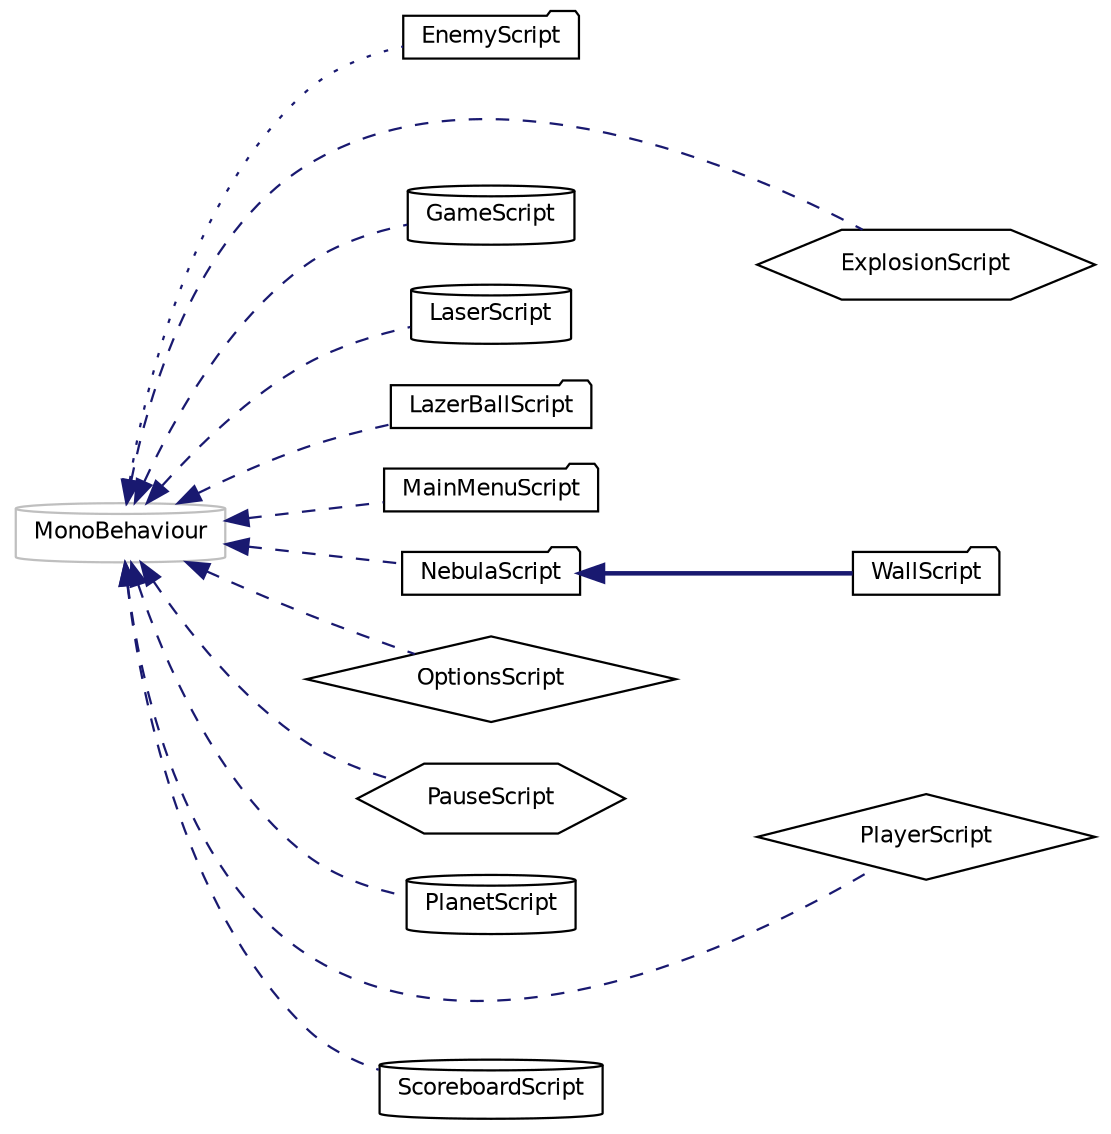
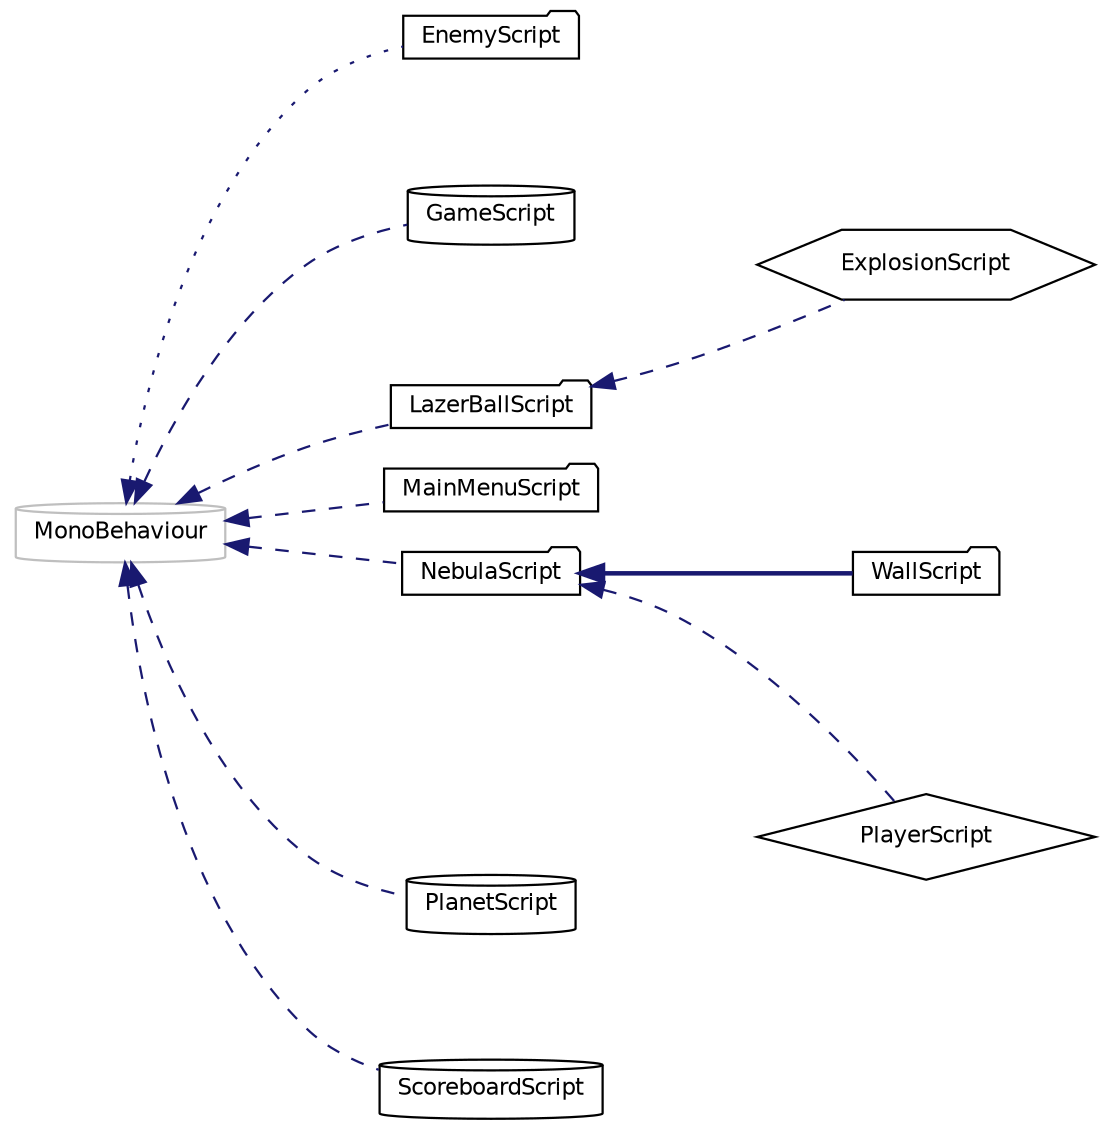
  digraph {
    rankdir=LR
    node [color=black fillcolor=white fontname=Helvetica fontsize=10 shape=cylinder style=filled]
    edge [color=midnightblue dir=back fontname=Helvetica fontsize=10 labelfontname=Helvetica labelfontsize=10 style=dashed]
    n1 [color=grey75 height=0.2 label=MonoBehaviour width=0.4]
    n2 [height=0.2 label=EnemyScript shape=folder width=0.4]
    n3 [height=0.2 label=ExplosionScript shape=hexagon width=0.4]
    n4 [height=0.2 label=GameScript width=0.4]
-   n5 [height=0.2 label=LaserScript width=0.4]
    n6 [height=0.2 label=LazerBallScript shape=folder width=0.4]
    n7 [height=0.2 label=MainMenuScript shape=folder width=0.4]
    n8 [height=0.2 label=NebulaScript shape=folder width=0.4]
-   n9 [height=0.2 label=OptionsScript shape=diamond width=0.4]
-   n10 [height=0.2 label=PauseScript shape=hexagon width=0.4]
    n11 [height=0.2 label=PlanetScript width=0.4]
    n12 [height=0.2 label=PlayerScript shape=diamond width=0.4]
    n13 [height=0.2 label=ScoreboardScript width=0.4]
    n14 [height=0.2 label=WallScript shape=folder width=0.4]
    n1 -> n2 [style=dotted]
-   n1 -> n3
+   n6 -> n3
    n1 -> n4
-   n1 -> n5
    n1 -> n6
    n1 -> n7
    n1 -> n8
-   n1 -> n9
-   n1 -> n10
    n1 -> n11
-   n1 -> n12
+   n8 -> n12
    n1 -> n13
    n8 -> n14 [style=bold]
  }
